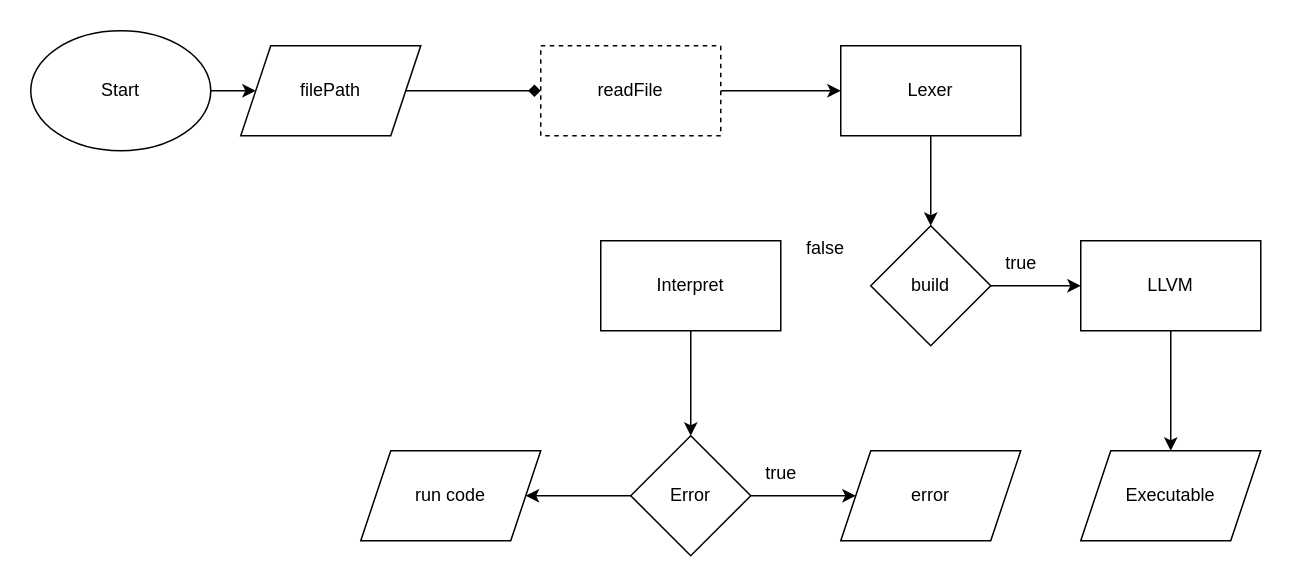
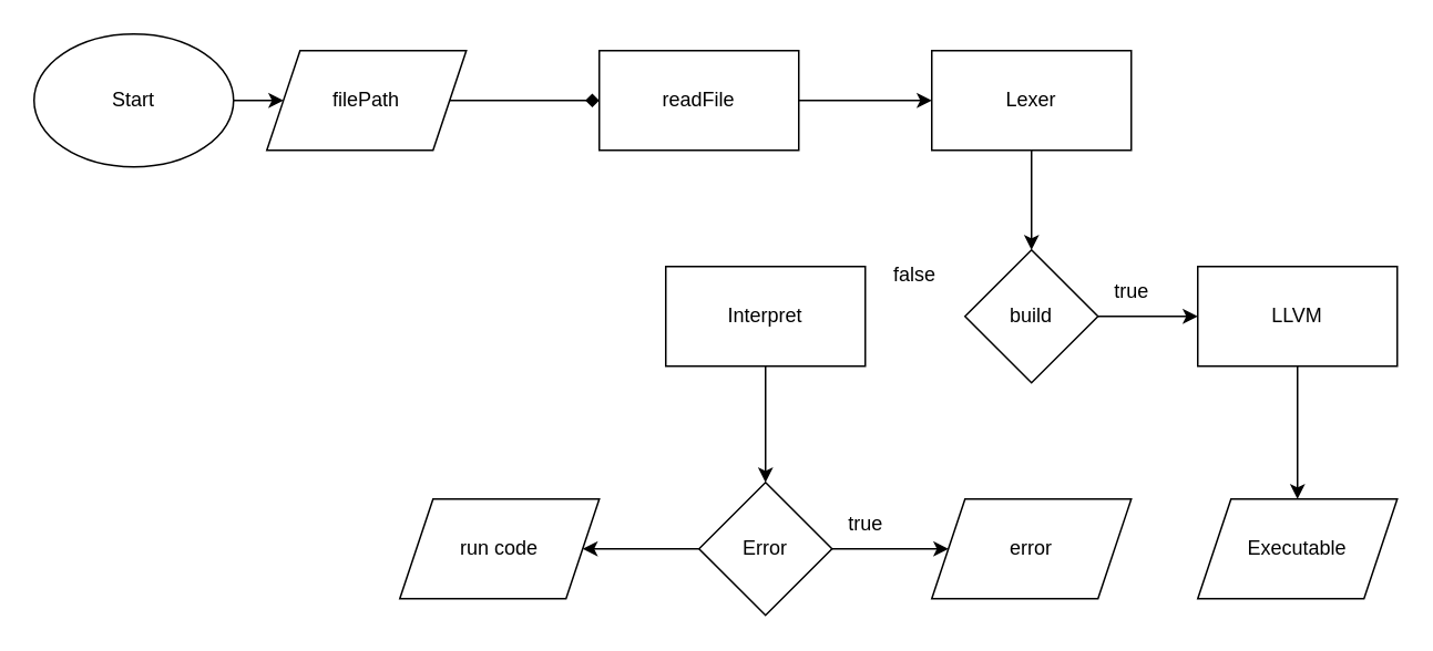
  <mxCell id="0" />
  <mxCell id="1" parent="0" />
  <mxCell id="2" value="Start" style="ellipse;whiteSpace=wrap;html=1;" vertex="1" parent="1"><mxGeometry x="20" y="20" width="120" height="80" as="geometry" /></mxCell>
  <mxCell id="3" value="" style="endArrow=classic;html=1;rounded=0;exitX=1;exitY=0.5;exitDx=0;exitDy=0;" edge="1" parent="1" source="2"><mxGeometry width="50" height="50" relative="1" as="geometry"><mxPoint x="50" y="80" as="sourcePoint" /><mxPoint x="170" y="60" as="targetPoint" /></mxGeometry></mxCell>
  <mxCell id="4" value="" style="edgeStyle=orthogonalEdgeStyle;rounded=0;orthogonalLoop=1;jettySize=auto;html=1;endArrow=diamond;" edge="1" parent="1" source="5" target="7"><mxGeometry relative="1" as="geometry" /></mxCell>
  <mxCell id="5" value="filePath" style="shape=parallelogram;perimeter=parallelogramPerimeter;whiteSpace=wrap;html=1;fixedSize=1;" vertex="1" parent="1"><mxGeometry x="160" y="30" width="120" height="60" as="geometry" /></mxCell>
  <mxCell id="6" value="" style="edgeStyle=orthogonalEdgeStyle;rounded=0;orthogonalLoop=1;jettySize=auto;html=1;" edge="1" parent="1" source="7" target="9"><mxGeometry relative="1" as="geometry" /></mxCell>
- <mxCell id="7" value="readFile" style="whiteSpace=wrap;html=1;dashed=1;" vertex="1" parent="1"><mxGeometry x="360" y="30" width="120" height="60" as="geometry" /></mxCell>
+ <mxCell id="7" value="readFile" style="whiteSpace=wrap;html=1;" vertex="1" parent="1"><mxGeometry x="360" y="30" width="120" height="60" as="geometry" /></mxCell>
  <mxCell id="8" style="edgeStyle=orthogonalEdgeStyle;rounded=0;orthogonalLoop=1;jettySize=auto;html=1;" edge="1" parent="1" source="9" target="11"><mxGeometry relative="1" as="geometry" /></mxCell>
  <mxCell id="9" value="Lexer" style="whiteSpace=wrap;html=1;" vertex="1" parent="1"><mxGeometry x="560" y="30" width="120" height="60" as="geometry" /></mxCell>
  <mxCell id="10" value="" style="edgeStyle=orthogonalEdgeStyle;rounded=0;orthogonalLoop=1;jettySize=auto;html=1;" edge="1" parent="1" source="11" target="13"><mxGeometry relative="1" as="geometry" /></mxCell>
  <mxCell id="11" value="build" style="rhombus;whiteSpace=wrap;html=1;" vertex="1" parent="1"><mxGeometry x="580" y="150" width="80" height="80" as="geometry" /></mxCell>
  <mxCell id="12" value="" style="edgeStyle=orthogonalEdgeStyle;rounded=0;orthogonalLoop=1;jettySize=auto;html=1;" edge="1" parent="1" source="13" target="15"><mxGeometry relative="1" as="geometry" /></mxCell>
  <mxCell id="13" value="LLVM" style="whiteSpace=wrap;html=1;" vertex="1" parent="1"><mxGeometry x="720" y="160" width="120" height="60" as="geometry" /></mxCell>
  <mxCell id="14" value="true" style="text;html=1;align=center;verticalAlign=middle;resizable=0;points=[];autosize=1;strokeColor=none;fillColor=none;" vertex="1" parent="1"><mxGeometry x="660" y="160" width="40" height="30" as="geometry" /></mxCell>
  <mxCell id="15" value="Executable" style="shape=parallelogram;perimeter=parallelogramPerimeter;whiteSpace=wrap;html=1;fixedSize=1;" vertex="1" parent="1"><mxGeometry x="720" y="300" width="120" height="60" as="geometry" /></mxCell>
  <mxCell id="16" value="" style="edgeStyle=orthogonalEdgeStyle;rounded=0;orthogonalLoop=1;jettySize=auto;html=1;" edge="1" parent="1" source="17" target="20"><mxGeometry relative="1" as="geometry" /></mxCell>
  <mxCell id="17" value="Interpret" style="whiteSpace=wrap;html=1;" vertex="1" parent="1"><mxGeometry x="400" y="160" width="120" height="60" as="geometry" /></mxCell>
  <mxCell id="18" value="" style="edgeStyle=orthogonalEdgeStyle;rounded=0;orthogonalLoop=1;jettySize=auto;html=1;" edge="1" parent="1" source="20" target="21"><mxGeometry relative="1" as="geometry" /></mxCell>
  <mxCell id="19" value="" style="edgeStyle=orthogonalEdgeStyle;rounded=0;orthogonalLoop=1;jettySize=auto;html=1;" edge="1" parent="1" source="20" target="24"><mxGeometry relative="1" as="geometry" /></mxCell>
  <mxCell id="20" value="Error" style="rhombus;whiteSpace=wrap;html=1;" vertex="1" parent="1"><mxGeometry x="420" y="290" width="80" height="80" as="geometry" /></mxCell>
  <mxCell id="21" value="error" style="shape=parallelogram;perimeter=parallelogramPerimeter;whiteSpace=wrap;html=1;fixedSize=1;" vertex="1" parent="1"><mxGeometry x="560" y="300" width="120" height="60" as="geometry" /></mxCell>
  <mxCell id="22" value="true" style="text;html=1;align=center;verticalAlign=middle;resizable=0;points=[];autosize=1;strokeColor=none;fillColor=none;" vertex="1" parent="1"><mxGeometry x="500" y="300" width="40" height="30" as="geometry" /></mxCell>
  <mxCell id="23" value="false" style="text;html=1;strokeColor=none;fillColor=none;align=center;verticalAlign=middle;whiteSpace=wrap;rounded=0;" vertex="1" parent="1"><mxGeometry x="520" y="150" width="60" height="30" as="geometry" /></mxCell>
  <mxCell id="24" value="run code" style="shape=parallelogram;perimeter=parallelogramPerimeter;whiteSpace=wrap;html=1;fixedSize=1;" vertex="1" parent="1"><mxGeometry x="240" y="300" width="120" height="60" as="geometry" /></mxCell>
